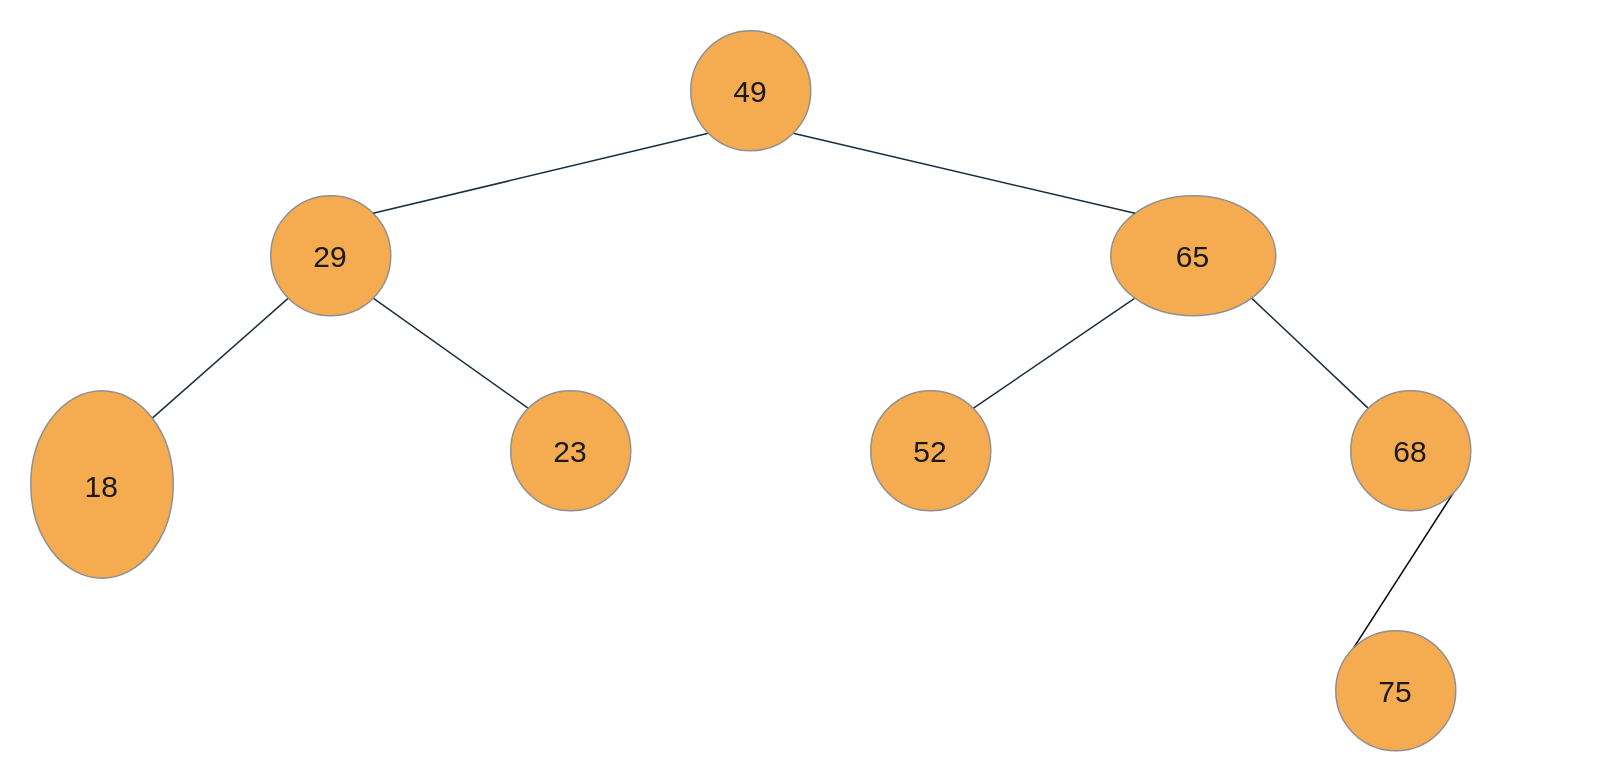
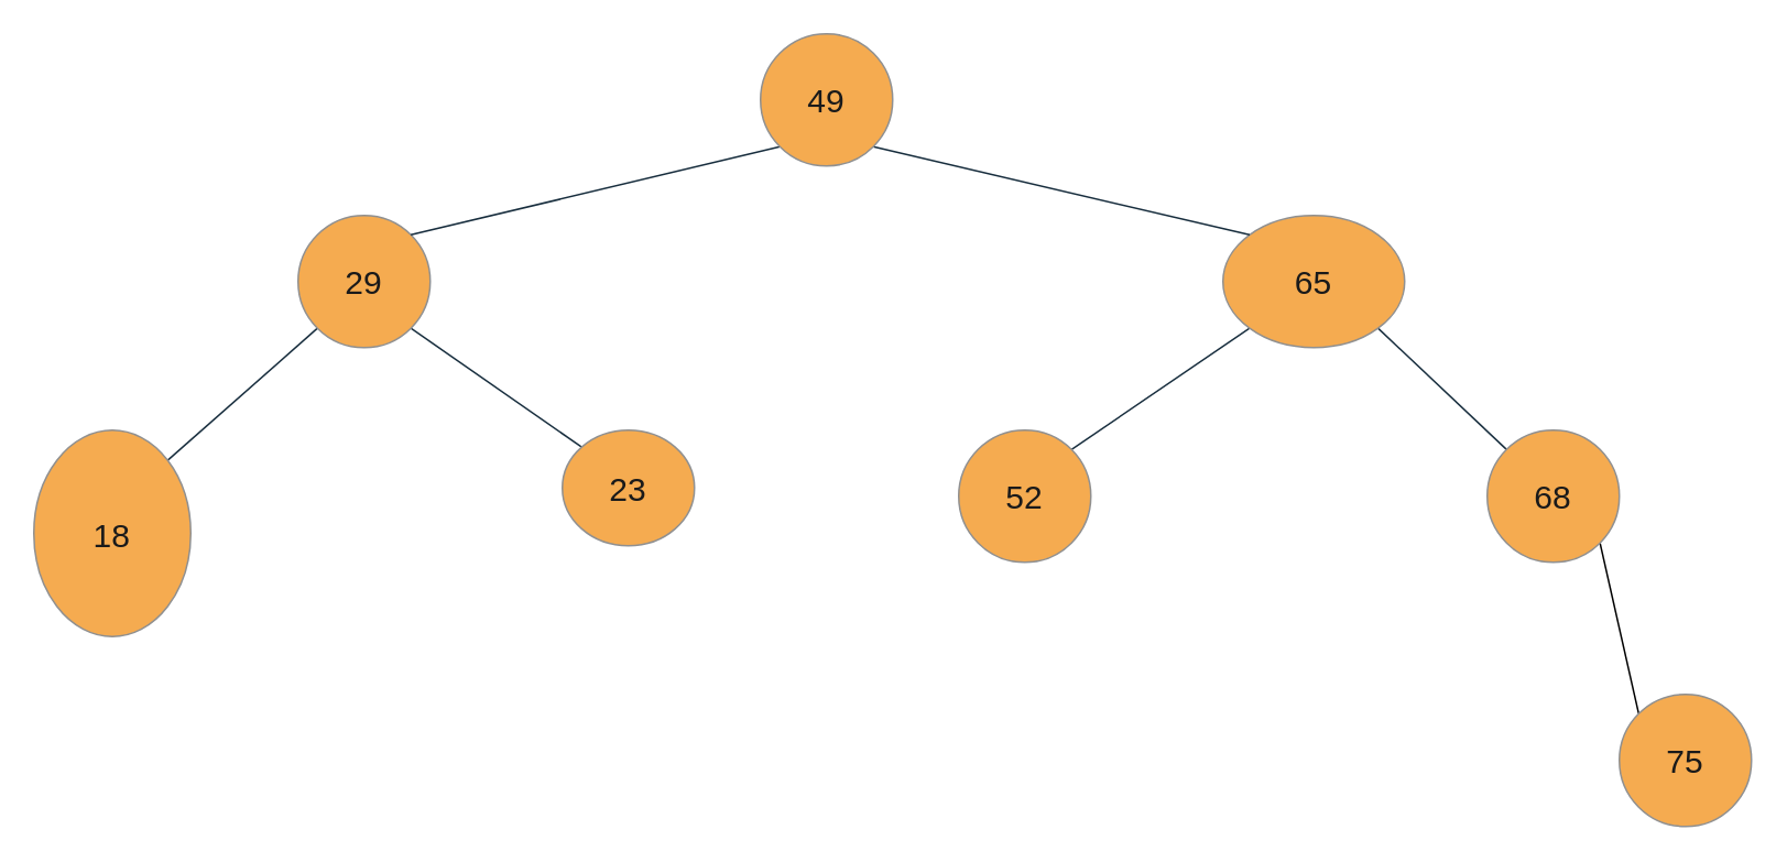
  <mxCell id="0" />
  <mxCell id="1" parent="0" />
  <mxCell id="2" style="rounded=0;orthogonalLoop=1;jettySize=auto;html=1;exitX=0;exitY=1;exitDx=0;exitDy=0;entryX=1;entryY=0;entryDx=0;entryDy=0;endArrow=none;startFill=0;fontSize=20;labelBackgroundColor=none;strokeColor=#182E3E;fontColor=default;" edge="1" parent="1" source="4" target="5"><mxGeometry relative="1" as="geometry" /></mxCell>
  <mxCell id="3" style="rounded=0;orthogonalLoop=1;jettySize=auto;html=1;exitX=1;exitY=1;exitDx=0;exitDy=0;entryX=0;entryY=0;entryDx=0;entryDy=0;endArrow=none;startFill=0;fontSize=20;labelBackgroundColor=none;strokeColor=#182E3E;fontColor=default;" edge="1" parent="1" source="4" target="6"><mxGeometry relative="1" as="geometry" /></mxCell>
  <mxCell id="4" value="29" style="ellipse;whiteSpace=wrap;html=1;aspect=fixed;fontSize=20;labelBackgroundColor=none;fillColor=#F5AB50;strokeColor=#909090;fontColor=#1A1A1A;" vertex="1" parent="1"><mxGeometry x="180" y="130" width="80" height="80" as="geometry" /></mxCell>
  <mxCell id="5" value="18" style="ellipse;whiteSpace=wrap;html=1;aspect=fixed;fontSize=20;labelBackgroundColor=none;fillColor=#F5AB50;strokeColor=#909090;fontColor=#1A1A1A;" vertex="1" parent="1"><mxGeometry x="20" y="260" width="95" height="125" as="geometry" /></mxCell>
- <mxCell id="6" value="23" style="ellipse;whiteSpace=wrap;html=1;aspect=fixed;fontSize=20;labelBackgroundColor=none;fillColor=#F5AB50;strokeColor=#909090;fontColor=#1A1A1A;" vertex="1" parent="1"><mxGeometry x="340" y="260" width="80" height="80" as="geometry" /></mxCell>
+ <mxCell id="6" value="23" style="ellipse;whiteSpace=wrap;html=1;aspect=fixed;fontSize=20;labelBackgroundColor=none;fillColor=#F5AB50;strokeColor=#909090;fontColor=#1A1A1A;" vertex="1" parent="1"><mxGeometry x="340" y="260" width="80" height="70" as="geometry" /></mxCell>
  <mxCell id="7" style="rounded=0;orthogonalLoop=1;jettySize=auto;html=1;exitX=0;exitY=1;exitDx=0;exitDy=0;entryX=1;entryY=0;entryDx=0;entryDy=0;endArrow=none;startFill=0;fontSize=20;labelBackgroundColor=none;strokeColor=#182E3E;fontColor=default;" edge="1" parent="1" source="9" target="10"><mxGeometry relative="1" as="geometry" /></mxCell>
  <mxCell id="8" style="rounded=0;orthogonalLoop=1;jettySize=auto;html=1;exitX=1;exitY=1;exitDx=0;exitDy=0;entryX=0;entryY=0;entryDx=0;entryDy=0;endArrow=none;startFill=0;fontSize=20;labelBackgroundColor=none;strokeColor=#182E3E;fontColor=default;" edge="1" parent="1" source="9" target="12"><mxGeometry relative="1" as="geometry" /></mxCell>
  <mxCell id="9" value="65" style="ellipse;whiteSpace=wrap;html=1;aspect=fixed;fontSize=20;labelBackgroundColor=none;fillColor=#F5AB50;strokeColor=#909090;fontColor=#1A1A1A;" vertex="1" parent="1"><mxGeometry x="740" y="130" width="110" height="80" as="geometry" /></mxCell>
  <mxCell id="10" value="52" style="ellipse;whiteSpace=wrap;html=1;aspect=fixed;fontSize=20;labelBackgroundColor=none;fillColor=#F5AB50;strokeColor=#909090;fontColor=#1A1A1A;" vertex="1" parent="1"><mxGeometry x="580" y="260" width="80" height="80" as="geometry" /></mxCell>
  <mxCell id="11" style="rounded=0;orthogonalLoop=1;jettySize=auto;html=1;exitX=1;exitY=1;exitDx=0;exitDy=0;entryX=0;entryY=0;entryDx=0;entryDy=0;endArrow=none;startFill=0;" edge="1" parent="1" source="12" target="16"><mxGeometry relative="1" as="geometry" /></mxCell>
  <mxCell id="12" value="68" style="ellipse;whiteSpace=wrap;html=1;aspect=fixed;fontSize=20;labelBackgroundColor=none;fillColor=#F5AB50;strokeColor=#909090;fontColor=#1A1A1A;" vertex="1" parent="1"><mxGeometry x="900" y="260" width="80" height="80" as="geometry" /></mxCell>
  <mxCell id="13" style="rounded=0;orthogonalLoop=1;jettySize=auto;html=1;exitX=0;exitY=1;exitDx=0;exitDy=0;entryX=1;entryY=0;entryDx=0;entryDy=0;endArrow=none;startFill=0;fontSize=20;labelBackgroundColor=none;strokeColor=#182E3E;fontColor=default;" edge="1" parent="1" source="15" target="4"><mxGeometry relative="1" as="geometry" /></mxCell>
  <mxCell id="14" style="rounded=0;orthogonalLoop=1;jettySize=auto;html=1;exitX=1;exitY=1;exitDx=0;exitDy=0;entryX=0;entryY=0;entryDx=0;entryDy=0;endArrow=none;startFill=0;fontSize=20;labelBackgroundColor=none;strokeColor=#182E3E;fontColor=default;" edge="1" parent="1" source="15" target="9"><mxGeometry relative="1" as="geometry" /></mxCell>
  <mxCell id="15" value="49" style="ellipse;whiteSpace=wrap;html=1;aspect=fixed;fontSize=20;labelBackgroundColor=none;fillColor=#F5AB50;strokeColor=#909090;fontColor=#1A1A1A;" vertex="1" parent="1"><mxGeometry x="460" width="80" height="80" as="geometry" y="20" /></mxCell>
- <mxCell id="16" value="75" style="ellipse;whiteSpace=wrap;html=1;aspect=fixed;fontSize=20;labelBackgroundColor=none;fillColor=#F5AB50;strokeColor=#909090;fontColor=#1A1A1A;" vertex="1" parent="1"><mxGeometry x="890" y="420" width="80" height="80" as="geometry" /></mxCell>
+ <mxCell id="16" value="75" style="ellipse;whiteSpace=wrap;html=1;aspect=fixed;fontSize=20;labelBackgroundColor=none;fillColor=#F5AB50;strokeColor=#909090;fontColor=#1A1A1A;" vertex="1" parent="1"><mxGeometry x="980" y="420" width="80" height="80" as="geometry" /></mxCell>
